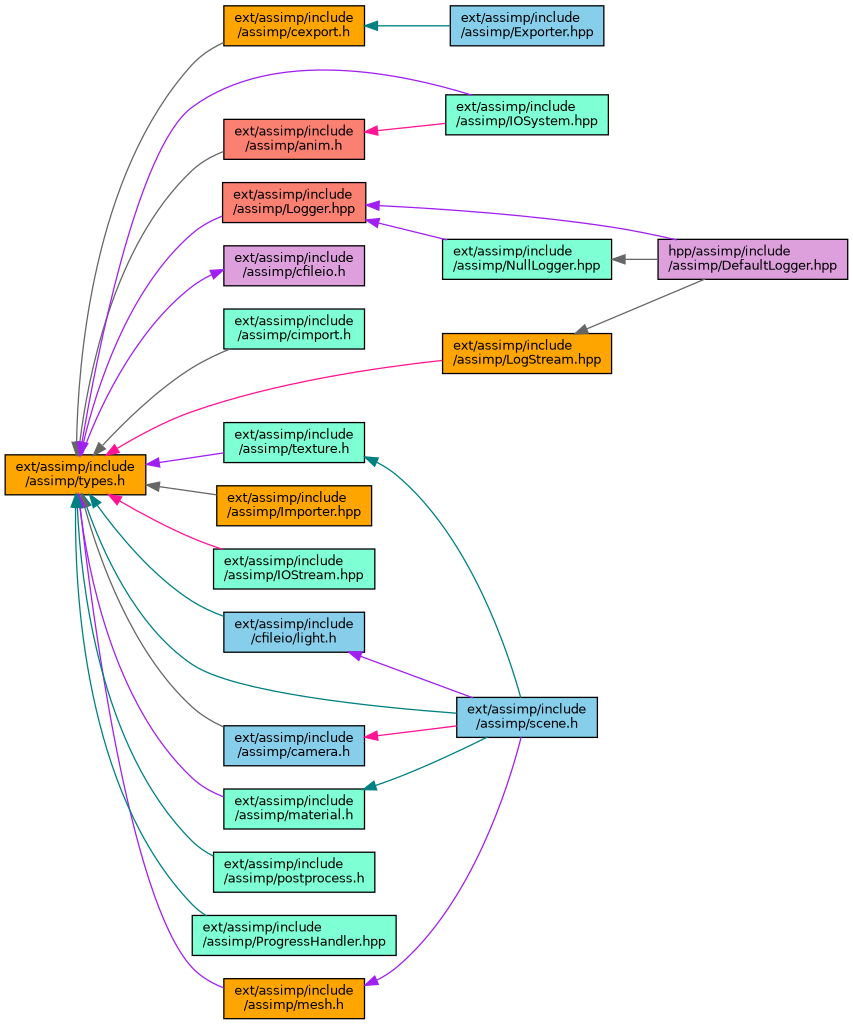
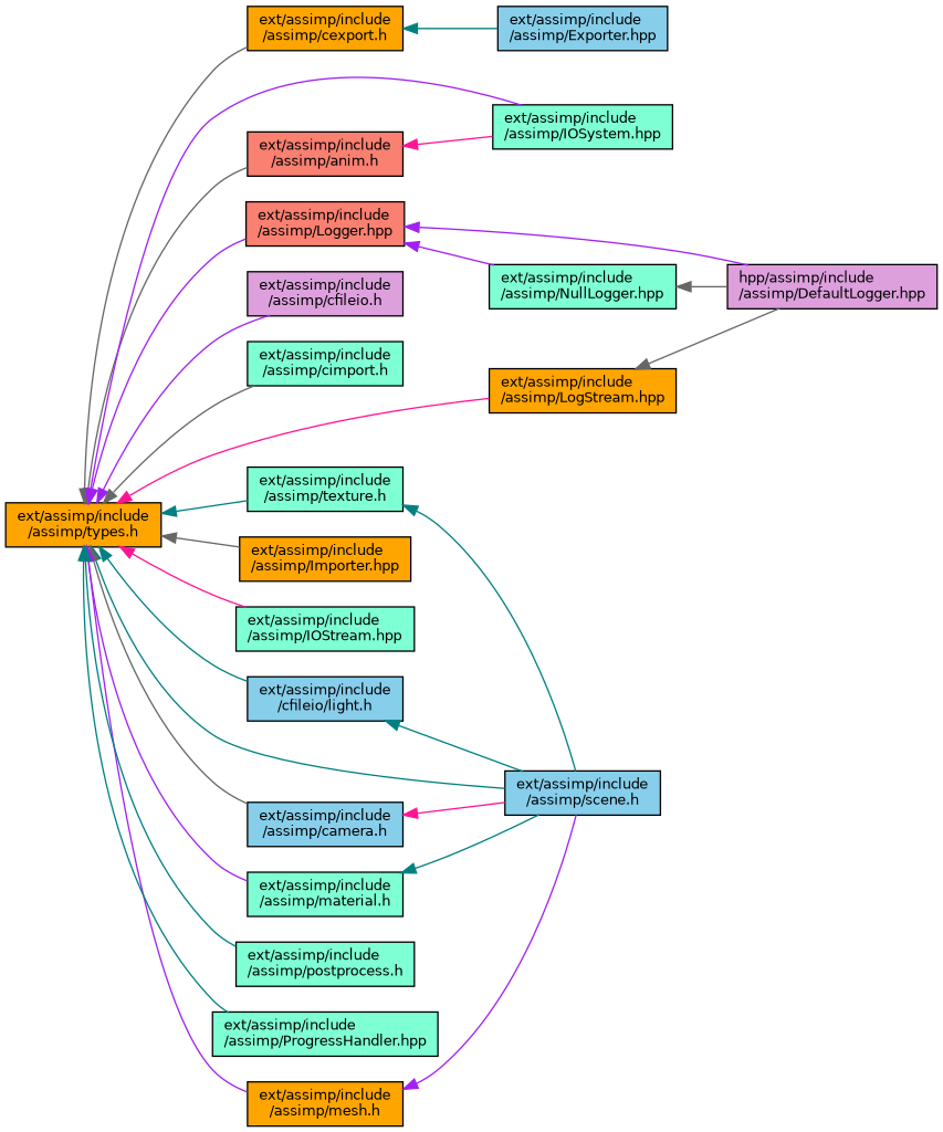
  digraph {
    rankdir=LR
    node [color=black fillcolor=aquamarine fontname=Helvetica fontsize=10 shape=record style=filled]
    edge [color=purple dir=back fontname=Helvetica fontsize=10 labelfontname=Helvetica labelfontsize=10 style=solid]
    n1 [fillcolor=orange fontcolor=black height=0.2 label="ext/assimp/include\l/assimp/types.h" width=0.4]
    n2 [fillcolor=salmon height=0.2 label="ext/assimp/include\l/assimp/anim.h" width=0.4]
    n3 [fillcolor=skyblue height=0.2 label="ext/assimp/include\l/assimp/scene.h" width=0.4]
    n4 [fillcolor=skyblue height=0.2 label="ext/assimp/include\l/assimp/camera.h" width=0.4]
    n5 [fillcolor=orange height=0.2 label="ext/assimp/include\l/assimp/cexport.h" width=0.4]
    n6 [fillcolor=plum height=0.2 label="ext/assimp/include\l/assimp/cfileio.h" width=0.4]
    n7 [height=0.2 label="ext/assimp/include\l/assimp/cimport.h" width=0.4]
    n8 [fillcolor=salmon height=0.2 label="ext/assimp/include\l/assimp/Logger.hpp" width=0.4]
    n9 [fillcolor=orange height=0.2 label="ext/assimp/include\l/assimp/LogStream.hpp" width=0.4]
    n10 [fillcolor=orange height=0.2 label="ext/assimp/include\l/assimp/Importer.hpp" width=0.4]
    n11 [height=0.2 label="ext/assimp/include\l/assimp/IOStream.hpp" width=0.4]
    n12 [height=0.2 label="ext/assimp/include\l/assimp/IOSystem.hpp" width=0.4]
    n13 [fillcolor=skyblue height=0.2 label="ext/assimp/include\l/cfileio/light.h" width=0.4]
    n14 [height=0.2 label="ext/assimp/include\l/assimp/material.h" width=0.4]
    n15 [fillcolor=orange height=0.2 label="ext/assimp/include\l/assimp/mesh.h" width=0.4]
    n16 [height=0.2 label="ext/assimp/include\l/assimp/postprocess.h" width=0.4]
    n17 [height=0.2 label="ext/assimp/include\l/assimp/ProgressHandler.hpp" width=0.4]
    n18 [height=0.2 label="ext/assimp/include\l/assimp/texture.h" width=0.4]
    n19 [fillcolor=skyblue height=0.2 label="ext/assimp/include\l/assimp/Exporter.hpp" width=0.4]
    n20 [fillcolor=plum height=0.2 label="hpp/assimp/include\l/assimp/DefaultLogger.hpp" width=0.4]
    n21 [height=0.2 label="ext/assimp/include\l/assimp/NullLogger.hpp" width=0.4]
    n1 -> n2 [color=gray40]
    n1 -> n3 [color=teal]
    n1 -> n4 [color=gray40]
    n1 -> n5 [color=gray40]
-   n6 -> n1
+   n1 -> n6
    n1 -> n7 [color=gray40]
    n1 -> n8
    n1 -> n9 [color=deeppink]
    n1 -> n10 [color=gray40]
    n1 -> n11 [color=deeppink]
    n1 -> n12
    n1 -> n13 [color=teal]
    n1 -> n14
    n1 -> n15
    n1 -> n16 [color=teal]
    n1 -> n17 [color=teal]
-   n1 -> n18
+   n1 -> n18 [color=teal]
    n2 -> n12 [color=deeppink]
    n4 -> n3 [color=deeppink]
    n5 -> n19 [color=teal]
    n8 -> n20
    n8 -> n21
    n9 -> n20 [color=gray40]
-   n13 -> n3
+   n13 -> n3 [color=teal]
    n14 -> n3 [color=teal]
    n15 -> n3
    n18 -> n3 [color=teal]
    n21 -> n20 [color=gray40]
  }
